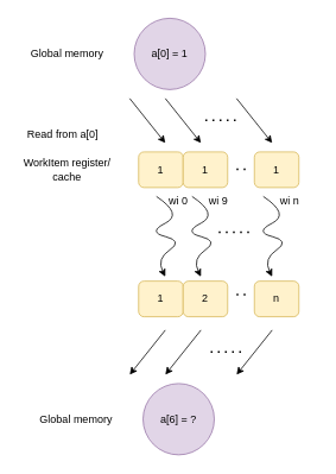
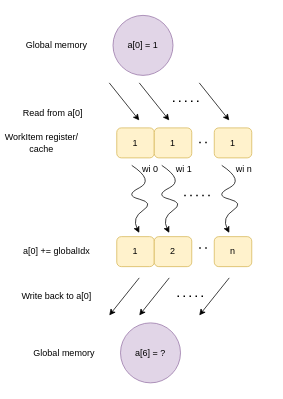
  <mxCell id="0" />
  <mxCell id="1" parent="0" />
  <mxCell id="2" value="a[0] = 1" style="ellipse;whiteSpace=wrap;html=1;aspect=fixed;fillColor=#e1d5e7;strokeColor=#9673a6;" vertex="1" parent="1"><mxGeometry x="150" y="20" width="80" height="80" as="geometry" /></mxCell>
  <mxCell id="3" value="" style="endArrow=classic;html=1;rounded=0;" edge="1" parent="1"><mxGeometry width="50" height="50" relative="1" as="geometry"><mxPoint x="265" y="110" as="sourcePoint" /><mxPoint x="305" y="160" as="targetPoint" /></mxGeometry></mxCell>
  <mxCell id="4" value="Read from a[0]" style="text;html=1;strokeColor=none;fillColor=none;align=center;verticalAlign=middle;whiteSpace=wrap;rounded=0;" vertex="1" parent="1"><mxGeometry x="20" y="135" width="100" height="30" as="geometry" /></mxCell>
  <mxCell id="5" value="" style="endArrow=classic;html=1;rounded=0;" edge="1" parent="1"><mxGeometry width="50" height="50" relative="1" as="geometry"><mxPoint x="185" y="110" as="sourcePoint" /><mxPoint x="225" y="160" as="targetPoint" /></mxGeometry></mxCell>
  <mxCell id="6" value="" style="endArrow=classic;html=1;rounded=0;" edge="1" parent="1"><mxGeometry width="50" height="50" relative="1" as="geometry"><mxPoint x="145" y="110" as="sourcePoint" /><mxPoint x="185" y="160" as="targetPoint" /></mxGeometry></mxCell>
  <mxCell id="7" value="" style="curved=1;endArrow=classic;html=1;rounded=0;movable=1;resizable=1;rotatable=1;deletable=1;editable=1;connectable=1;" edge="1" parent="1"><mxGeometry width="50" height="50" relative="1" as="geometry"><mxPoint x="175" y="220" as="sourcePoint" /><mxPoint x="185" y="310" as="targetPoint" /><Array as="points"><mxPoint x="205" y="240" /><mxPoint x="165" y="260" /><mxPoint x="205" y="270" /><mxPoint x="175" y="290" /></Array></mxGeometry></mxCell>
  <mxCell id="8" value="" style="curved=1;endArrow=classic;html=1;rounded=0;movable=1;resizable=1;rotatable=1;deletable=1;editable=1;connectable=1;" edge="1" parent="1"><mxGeometry width="50" height="50" relative="1" as="geometry"><mxPoint x="215" y="220" as="sourcePoint" /><mxPoint x="225" y="310" as="targetPoint" /><Array as="points"><mxPoint x="245" y="240" /><mxPoint x="205" y="260" /><mxPoint x="245" y="270" /><mxPoint x="215" y="290" /></Array></mxGeometry></mxCell>
  <mxCell id="9" value="" style="curved=1;endArrow=classic;html=1;rounded=0;movable=1;resizable=1;rotatable=1;deletable=1;editable=1;connectable=1;" edge="1" parent="1"><mxGeometry width="50" height="50" relative="1" as="geometry"><mxPoint x="295" y="220" as="sourcePoint" /><mxPoint x="305" y="310" as="targetPoint" /><Array as="points"><mxPoint x="325" y="240" /><mxPoint x="285" y="260" /><mxPoint x="325" y="270" /><mxPoint x="295" y="290" /></Array></mxGeometry></mxCell>
  <mxCell id="10" value="" style="endArrow=none;dashed=1;html=1;dashPattern=1 3;strokeWidth=2;rounded=0;" edge="1" parent="1"><mxGeometry width="50" height="50" relative="1" as="geometry"><mxPoint x="230" y="134.5" as="sourcePoint" /><mxPoint x="270" y="134.5" as="targetPoint" /></mxGeometry></mxCell>
  <mxCell id="11" value="" style="endArrow=none;dashed=1;html=1;dashPattern=1 3;strokeWidth=2;rounded=0;" edge="1" parent="1"><mxGeometry width="50" height="50" relative="1" as="geometry"><mxPoint x="245" y="260" as="sourcePoint" /><mxPoint x="285" y="260" as="targetPoint" /></mxGeometry></mxCell>
  <mxCell id="12" value="wi 0" style="text;html=1;strokeColor=none;fillColor=none;align=center;verticalAlign=middle;whiteSpace=wrap;rounded=0;" vertex="1" parent="1"><mxGeometry x="170" y="210" width="60" height="30" as="geometry" /></mxCell>
- <mxCell id="13" value="wi 9" style="text;html=1;strokeColor=none;fillColor=none;align=center;verticalAlign=middle;whiteSpace=wrap;rounded=0;" vertex="1" parent="1"><mxGeometry x="215" y="210" width="60" height="30" as="geometry" /></mxCell>
+ <mxCell id="13" value="wi 1" style="text;html=1;strokeColor=none;fillColor=none;align=center;verticalAlign=middle;whiteSpace=wrap;rounded=0;" vertex="1" parent="1"><mxGeometry x="215" y="210" width="60" height="30" as="geometry" /></mxCell>
  <mxCell id="14" value="wi n" style="text;html=1;strokeColor=none;fillColor=none;align=center;verticalAlign=middle;whiteSpace=wrap;rounded=0;" vertex="1" parent="1"><mxGeometry x="295" y="210" width="60" height="30" as="geometry" /></mxCell>
+ <mxCell id="15" value="a[0] += globalIdx" style="text;html=1;strokeColor=none;fillColor=none;align=center;verticalAlign=middle;whiteSpace=wrap;rounded=0;" vertex="1" parent="1"><mxGeometry x="25" y="320" width="100" height="30" as="geometry" /></mxCell>
  <mxCell id="16" value="1" style="rounded=1;whiteSpace=wrap;html=1;fillColor=#fff2cc;strokeColor=#d6b656;" vertex="1" parent="1"><mxGeometry x="155" y="170" width="50" height="40" as="geometry" /></mxCell>
  <mxCell id="17" value="1" style="rounded=1;whiteSpace=wrap;html=1;fillColor=#fff2cc;strokeColor=#d6b656;" vertex="1" parent="1"><mxGeometry x="205" y="170" width="50" height="40" as="geometry" /></mxCell>
  <mxCell id="18" value="1" style="rounded=1;whiteSpace=wrap;html=1;fillColor=#fff2cc;strokeColor=#d6b656;" vertex="1" parent="1"><mxGeometry x="285" y="170" width="50" height="40" as="geometry" /></mxCell>
  <mxCell id="19" value="Global memory" style="text;html=1;strokeColor=none;fillColor=none;align=center;verticalAlign=middle;whiteSpace=wrap;rounded=0;" vertex="1" parent="1"><mxGeometry x="25" y="45" width="100" height="30" as="geometry" /></mxCell>
- <mxCell id="20" value="WorkItem register/ cache" style="text;html=1;strokeColor=none;fillColor=none;align=center;verticalAlign=middle;whiteSpace=wrap;rounded=0;" vertex="1" parent="1"><mxGeometry x="25" y="175" width="100" height="30" as="geometry" /></mxCell>
+ <mxCell id="20" value="WorkItem register/ cache" style="text;html=1;strokeColor=none;fillColor=none;align=center;verticalAlign=middle;whiteSpace=wrap;rounded=0;" vertex="1" parent="1"><mxGeometry x="5" y="175" width="100" height="30" as="geometry" /></mxCell>
  <mxCell id="21" value="1" style="rounded=1;whiteSpace=wrap;html=1;fillColor=#fff2cc;strokeColor=#d6b656;" vertex="1" parent="1"><mxGeometry x="155" y="315" width="50" height="40" as="geometry" /></mxCell>
  <mxCell id="22" value="2" style="rounded=1;whiteSpace=wrap;html=1;fillColor=#fff2cc;strokeColor=#d6b656;" vertex="1" parent="1"><mxGeometry x="205" y="315" width="50" height="40" as="geometry" /></mxCell>
  <mxCell id="23" value="n" style="rounded=1;whiteSpace=wrap;html=1;fillColor=#fff2cc;strokeColor=#d6b656;" vertex="1" parent="1"><mxGeometry x="285" y="315" width="50" height="40" as="geometry" /></mxCell>
  <mxCell id="24" value="" style="endArrow=none;dashed=1;html=1;dashPattern=1 3;strokeWidth=2;rounded=0;" edge="1" parent="1"><mxGeometry width="50" height="50" relative="1" as="geometry"><mxPoint x="265" y="330" as="sourcePoint" /><mxPoint x="275" y="330" as="targetPoint" /></mxGeometry></mxCell>
  <mxCell id="25" value="" style="endArrow=none;dashed=1;html=1;dashPattern=1 3;strokeWidth=2;rounded=0;" edge="1" parent="1"><mxGeometry width="50" height="50" relative="1" as="geometry"><mxPoint x="265" y="189.5" as="sourcePoint" /><mxPoint x="275" y="189.5" as="targetPoint" /></mxGeometry></mxCell>
+ <mxCell id="26" value="Write back to a[0]" style="text;html=1;strokeColor=none;fillColor=none;align=center;verticalAlign=middle;whiteSpace=wrap;rounded=0;" vertex="1" parent="1"><mxGeometry x="25" y="380" width="100" height="30" as="geometry" /></mxCell>
  <mxCell id="27" value="" style="endArrow=classic;html=1;rounded=0;" edge="1" parent="1"><mxGeometry width="50" height="50" relative="1" as="geometry"><mxPoint x="305" y="370" as="sourcePoint" /><mxPoint x="265" y="420" as="targetPoint" /></mxGeometry></mxCell>
  <mxCell id="28" value="" style="endArrow=classic;html=1;rounded=0;" edge="1" parent="1"><mxGeometry width="50" height="50" relative="1" as="geometry"><mxPoint x="225" y="370" as="sourcePoint" /><mxPoint x="185" y="420" as="targetPoint" /></mxGeometry></mxCell>
  <mxCell id="29" value="" style="endArrow=classic;html=1;rounded=0;" edge="1" parent="1"><mxGeometry width="50" height="50" relative="1" as="geometry"><mxPoint x="185" y="370" as="sourcePoint" /><mxPoint x="145" y="420" as="targetPoint" /></mxGeometry></mxCell>
  <mxCell id="30" value="" style="endArrow=none;dashed=1;html=1;dashPattern=1 3;strokeWidth=2;rounded=0;" edge="1" parent="1"><mxGeometry width="50" height="50" relative="1" as="geometry"><mxPoint x="270" y="394.5" as="sourcePoint" /><mxPoint x="230" y="394.5" as="targetPoint" /></mxGeometry></mxCell>
  <mxCell id="31" value="a[6] = ?" style="ellipse;whiteSpace=wrap;html=1;aspect=fixed;fillColor=#e1d5e7;strokeColor=#9673a6;" vertex="1" parent="1"><mxGeometry x="160" y="430" width="80" height="80" as="geometry" /></mxCell>
  <mxCell id="32" value="Global memory" style="text;html=1;strokeColor=none;fillColor=none;align=center;verticalAlign=middle;whiteSpace=wrap;rounded=0;" vertex="1" parent="1"><mxGeometry x="35" y="455" width="100" height="30" as="geometry" /></mxCell>
